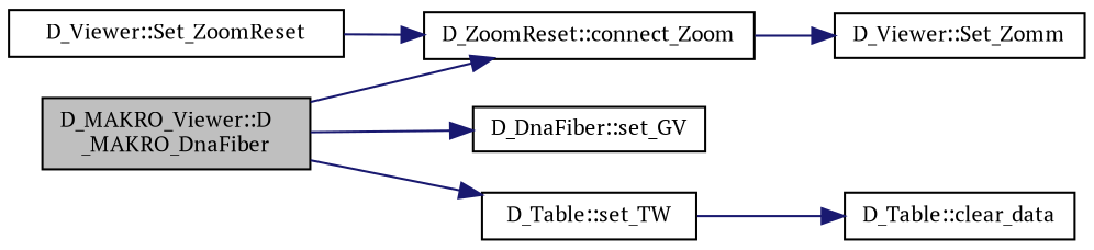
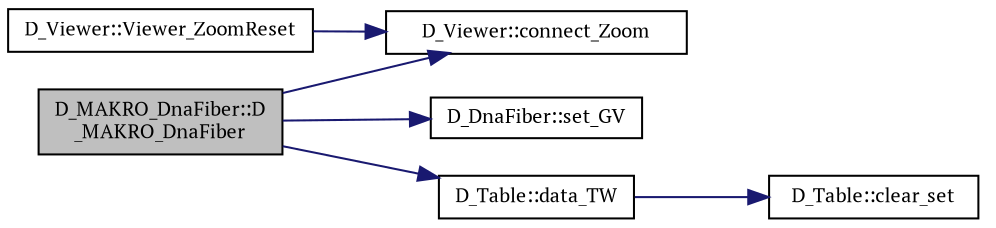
  digraph {
    fontname="PT Serif"
    rankdir=LR
    node [color=black fillcolor=white fontname="PT Serif" fontsize=10 shape=record style=filled]
    edge [color=midnightblue fontname="PT Serif" fontsize=10 labelfontname=Helvetica labelfontsize=10 style=solid]
-   n1 [fillcolor=grey75 fontcolor=black height=0.2 label="D_MAKRO_Viewer::D\l_MAKRO_DnaFiber" width=0.4]
-   n2 [height=0.2 label="D_ZoomReset::connect_Zoom" width=0.4]
+   n1 [fillcolor=grey75 fontcolor=black height=0.2 label="D_MAKRO_DnaFiber::D\l_MAKRO_DnaFiber" width=0.4]
+   n2 [height=0.2 label="D_Viewer::connect_Zoom" width=0.4]
    n3 [height=0.2 label="D_DnaFiber::set_GV" width=0.4]
-   n4 [height=0.2 label="D_Table::set_TW" width=0.4]
-   n5 [height=0.2 label="D_Viewer::Set_Zomm" width=0.4]
-   n6 [height=0.2 label="D_Table::clear_data" width=0.4]
-   n7 [height=0.2 label="D_Viewer::Set_ZoomReset" width=0.4]
+   n4 [height=0.2 label="D_Table::data_TW" width=0.4]
+   n6 [height=0.2 label="D_Table::clear_set" width=0.4]
+   n7 [height=0.2 label="D_Viewer::Viewer_ZoomReset" width=0.4]
    n1 -> n2
    n1 -> n3
    n1 -> n4
-   n2 -> n5
    n4 -> n6
    n7 -> n2
  }
